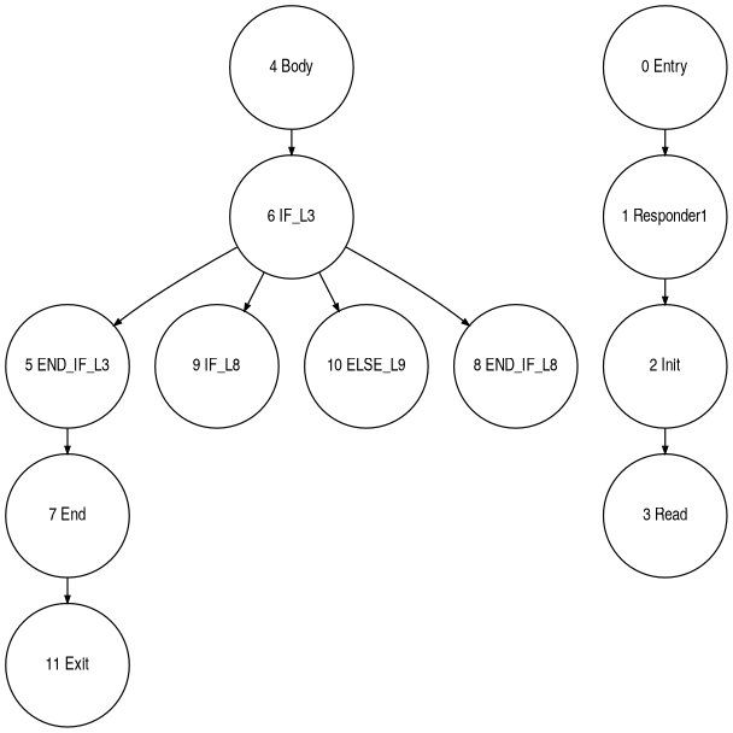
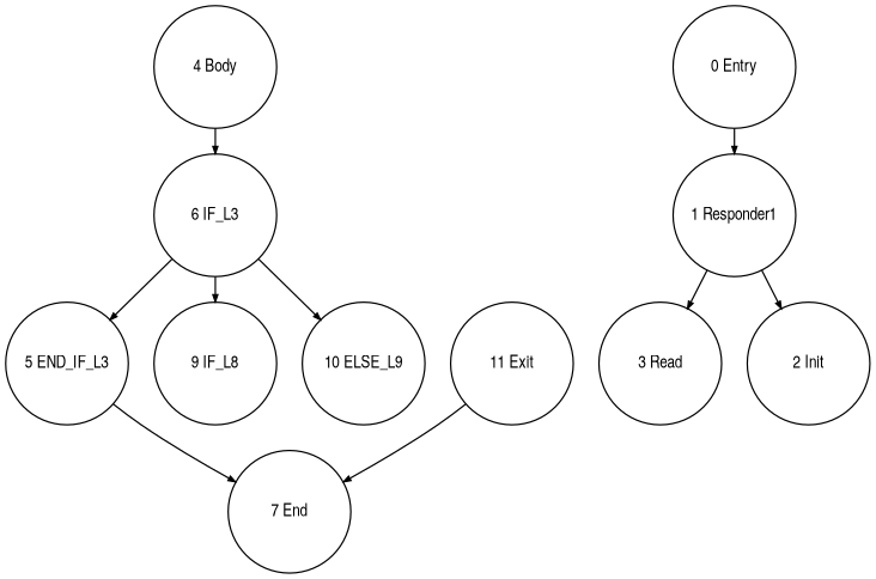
  digraph {
    ranksep=.25
    node [fontname=ArialNarrow fontsize=12 shape=circle]
    edge [arrowsize=.5]
    "4 Body" [height=1.2]
    "6 IF_L3" [height=1.2]
    "5 END_IF_L3" [height=1.2]
    "7 End" [height=1.2]
    "9 IF_L8" [height=1.2]
    "10 ELSE_L9" [height=1.2]
-   "8 END_IF_L8" [height=1.2]
    "3 Read" [height=1.2]
    "11 Exit" [height=1.2]
    "0 Entry" [height=1.2]
    "1 Responder1" [height=1.2]
    "2 Init" [height=1.2]
    "4 Body" -> "6 IF_L3"
    "6 IF_L3" -> "5 END_IF_L3"
    "6 IF_L3" -> "9 IF_L8"
    "6 IF_L3" -> "10 ELSE_L9"
-   "6 IF_L3" -> "8 END_IF_L8"
    "5 END_IF_L3" -> "7 End"
-   "7 End" -> "11 Exit"
+   "11 Exit" -> "7 End"
    "0 Entry" -> "1 Responder1"
    "1 Responder1" -> "2 Init"
-   "2 Init" -> "3 Read"
+   "1 Responder1" -> "3 Read"
  }
